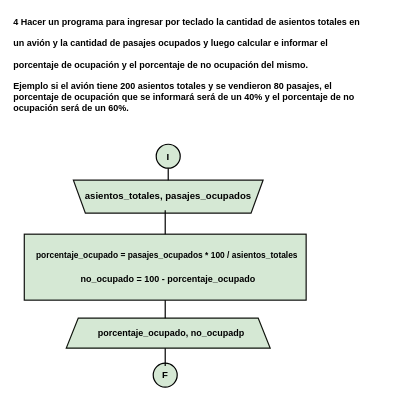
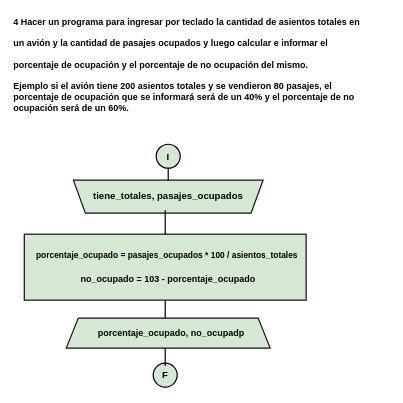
  <mxCell id="0" />
  <mxCell id="1" parent="0" />
  <mxCell id="2" value="&lt;font color=&quot;#000000&quot; style=&quot;font-size: 15px;&quot;&gt;&lt;b&gt;&lt;font style=&quot;font-size: 15px;&quot;&gt;4 Hacer un programa para ingresar por teclado la cantidad de asientos totales en&lt;br&gt;&lt;br&gt;un avión y la cantidad de pasajes ocupados y luego calcular e informar el&lt;br&gt;&lt;br&gt;porcentaje de ocupación y el porcentaje de no ocupación del mismo.&lt;br&gt;&lt;br&gt;&lt;/font&gt;Ejemplo si el avión tiene 200 asientos totales y se vendieron 80 pasajes, el&lt;br&gt;porcentaje de ocupación que se informará será de un 40% y el porcentaje de no&lt;br&gt;ocupación será de un 60%.&lt;/b&gt;&lt;/font&gt;&lt;b&gt;&lt;font color=&quot;#000000&quot;&gt;&lt;br&gt;&lt;/font&gt;&lt;/b&gt;" style="text;whiteSpace=wrap;html=1;" vertex="1" parent="1"><mxGeometry x="20" y="20" width="630" height="200" as="geometry" /></mxCell>
  <mxCell id="3" value="" style="group" vertex="1" connectable="0" parent="1"><mxGeometry x="40" y="235" width="470" height="415" as="geometry" /></mxCell>
  <mxCell id="4" value="" style="strokeWidth=2;html=1;shape=mxgraph.flowchart.start_2;whiteSpace=wrap;rounded=0;labelBackgroundColor=none;strokeColor=#000000;align=center;verticalAlign=middle;fontFamily=Helvetica;fontSize=12;fontColor=default;fillColor=#d5e8d4;aspect=fixed;" vertex="1" parent="3"><mxGeometry x="220" y="5" width="40" height="40" as="geometry" /></mxCell>
  <mxCell id="5" value="" style="shape=trapezoid;perimeter=trapezoidPerimeter;whiteSpace=wrap;html=1;fixedSize=1;rounded=0;labelBackgroundColor=none;strokeColor=#121211;strokeWidth=2;align=center;verticalAlign=middle;fontFamily=Helvetica;fontSize=12;fontColor=default;fillColor=#d5e8d4;direction=west;container=1;aspect=fixed;" vertex="1" parent="3"><mxGeometry x="81.88" y="65" width="316.25" height="55" as="geometry"><mxRectangle x="-1020" y="-650" width="50" height="40" as="alternateBounds" /></mxGeometry></mxCell>
- <mxCell id="6" value="&lt;b&gt;&lt;font color=&quot;#000000&quot; style=&quot;font-size: 16px;&quot;&gt;asientos_totales, pasajes_ocupados&lt;/font&gt;&lt;/b&gt;" style="text;strokeColor=none;align=center;fillColor=none;html=1;verticalAlign=middle;whiteSpace=wrap;rounded=0;aspect=fixed;" vertex="1" parent="5"><mxGeometry x="8.13" y="-5" width="300" height="60" as="geometry" /></mxCell>
+ <mxCell id="6" value="&lt;b&gt;&lt;font color=&quot;#000000&quot; style=&quot;font-size: 16px;&quot;&gt;tiene_totales, pasajes_ocupados&lt;/font&gt;&lt;/b&gt;" style="text;strokeColor=none;align=center;fillColor=none;html=1;verticalAlign=middle;whiteSpace=wrap;rounded=0;aspect=fixed;" vertex="1" parent="5"><mxGeometry x="8.13" y="-5" width="300" height="60" as="geometry" /></mxCell>
  <mxCell id="7" value="" style="line;strokeWidth=2;direction=south;html=1;hachureGap=4;strokeColor=#000000;aspect=fixed;" vertex="1" parent="5"><mxGeometry x="153.13" y="-20" width="10" height="20" as="geometry" /></mxCell>
  <mxCell id="8" value="" style="shape=trapezoid;perimeter=trapezoidPerimeter;whiteSpace=wrap;html=1;fixedSize=1;rounded=0;labelBackgroundColor=none;strokeColor=#0F140C;strokeWidth=2;align=center;verticalAlign=middle;fontFamily=Helvetica;fontSize=12;fontColor=default;fillColor=#d5e8d4;aspect=fixed;" vertex="1" parent="3"><mxGeometry x="70.01" y="295" width="340" height="50" as="geometry" /></mxCell>
  <mxCell id="9" value="&lt;b&gt;&lt;font color=&quot;#000000&quot; style=&quot;font-size: 16px;&quot;&gt;I&lt;/font&gt;&lt;/b&gt;" style="text;strokeColor=none;align=center;fillColor=none;html=1;verticalAlign=middle;whiteSpace=wrap;rounded=0;aspect=fixed;" vertex="1" parent="3"><mxGeometry x="190" width="100" height="50" as="geometry" /></mxCell>
  <mxCell id="10" value="" style="group;aspect=fixed;" vertex="1" connectable="0" parent="3"><mxGeometry x="165" y="365" width="140" height="50" as="geometry" /></mxCell>
  <mxCell id="11" value="" style="strokeWidth=2;html=1;shape=mxgraph.flowchart.start_2;whiteSpace=wrap;rounded=0;labelBackgroundColor=none;strokeColor=#000000;align=center;verticalAlign=middle;fontFamily=Helvetica;fontSize=12;fontColor=default;fillColor=#d5e8d4;container=1;aspect=fixed;" vertex="1" parent="10"><mxGeometry x="50" y="5" width="40" height="40" as="geometry" /></mxCell>
  <mxCell id="12" value="&lt;b&gt;&lt;font color=&quot;#000000&quot; style=&quot;font-size: 16px;&quot;&gt;F&lt;/font&gt;&lt;/b&gt;" style="text;strokeColor=none;align=center;fillColor=none;html=1;verticalAlign=middle;whiteSpace=wrap;rounded=0;aspect=fixed;" vertex="1" parent="10"><mxGeometry width="140" height="50" as="geometry" /></mxCell>
  <mxCell id="13" value="" style="line;strokeWidth=2;direction=south;html=1;hachureGap=4;strokeColor=#000000;aspect=fixed;" vertex="1" parent="10"><mxGeometry x="65" y="-20" width="10" height="30" as="geometry" /></mxCell>
  <mxCell id="14" value="" style="rounded=0;whiteSpace=wrap;html=1;labelBackgroundColor=none;strokeColor=#0f100e;strokeWidth=2;align=center;verticalAlign=middle;fontFamily=Helvetica;fontSize=12;fontColor=default;fillColor=#d5e8d4;aspect=fixed;" vertex="1" parent="3"><mxGeometry y="155" width="470" height="110" as="geometry" /></mxCell>
  <mxCell id="15" value="&lt;b style=&quot;font-size: 14px;&quot;&gt;&lt;font color=&quot;#000000&quot; style=&quot;font-size: 14px;&quot;&gt;porcentaje_ocupado &lt;/font&gt;&lt;font color=&quot;#000000&quot; style=&quot;font-size: 14px;&quot;&gt;= pasajes_ocupados * 100 / asientos_totales&amp;nbsp;&lt;/font&gt;&lt;/b&gt;" style="text;strokeColor=none;align=center;fillColor=none;html=1;verticalAlign=middle;whiteSpace=wrap;rounded=0;aspect=fixed;" vertex="1" parent="3"><mxGeometry x="10" y="145" width="460" height="90" as="geometry" /></mxCell>
- <mxCell id="16" value="&lt;font size=&quot;1&quot; color=&quot;#000000&quot;&gt;&lt;b style=&quot;font-size: 15px;&quot;&gt;no_ocupado = 100 - porcentaje_ocupado&lt;/b&gt;&lt;/font&gt;" style="text;strokeColor=none;align=center;fillColor=none;html=1;verticalAlign=middle;whiteSpace=wrap;rounded=0;aspect=fixed;" vertex="1" parent="3"><mxGeometry x="90" y="195" width="300" height="70" as="geometry" /></mxCell>
+ <mxCell id="16" value="&lt;font size=&quot;1&quot; color=&quot;#000000&quot;&gt;&lt;b style=&quot;font-size: 15px;&quot;&gt;no_ocupado = 103 - porcentaje_ocupado&lt;/b&gt;&lt;/font&gt;" style="text;strokeColor=none;align=center;fillColor=none;html=1;verticalAlign=middle;whiteSpace=wrap;rounded=0;aspect=fixed;" vertex="1" parent="3"><mxGeometry x="90" y="195" width="300" height="70" as="geometry" /></mxCell>
  <mxCell id="17" value="&lt;b&gt;&lt;font color=&quot;#000000&quot; style=&quot;font-size: 15px;&quot;&gt;porcentaje_ocupado, no_ocupadp&lt;/font&gt;&lt;/b&gt;" style="text;strokeColor=none;align=center;fillColor=none;html=1;verticalAlign=middle;whiteSpace=wrap;rounded=0;aspect=fixed;" vertex="1" parent="3"><mxGeometry x="100" y="292.5" width="290" height="55" as="geometry" /></mxCell>
  <mxCell id="18" value="" style="line;strokeWidth=2;direction=south;html=1;hachureGap=4;strokeColor=#000000;aspect=fixed;" vertex="1" parent="3"><mxGeometry x="230" y="115" width="10" height="40" as="geometry" /></mxCell>
  <mxCell id="19" value="" style="line;strokeWidth=2;direction=south;html=1;hachureGap=4;strokeColor=#000000;aspect=fixed;" vertex="1" parent="3"><mxGeometry x="230" y="265" width="10" height="30" as="geometry" /></mxCell>
